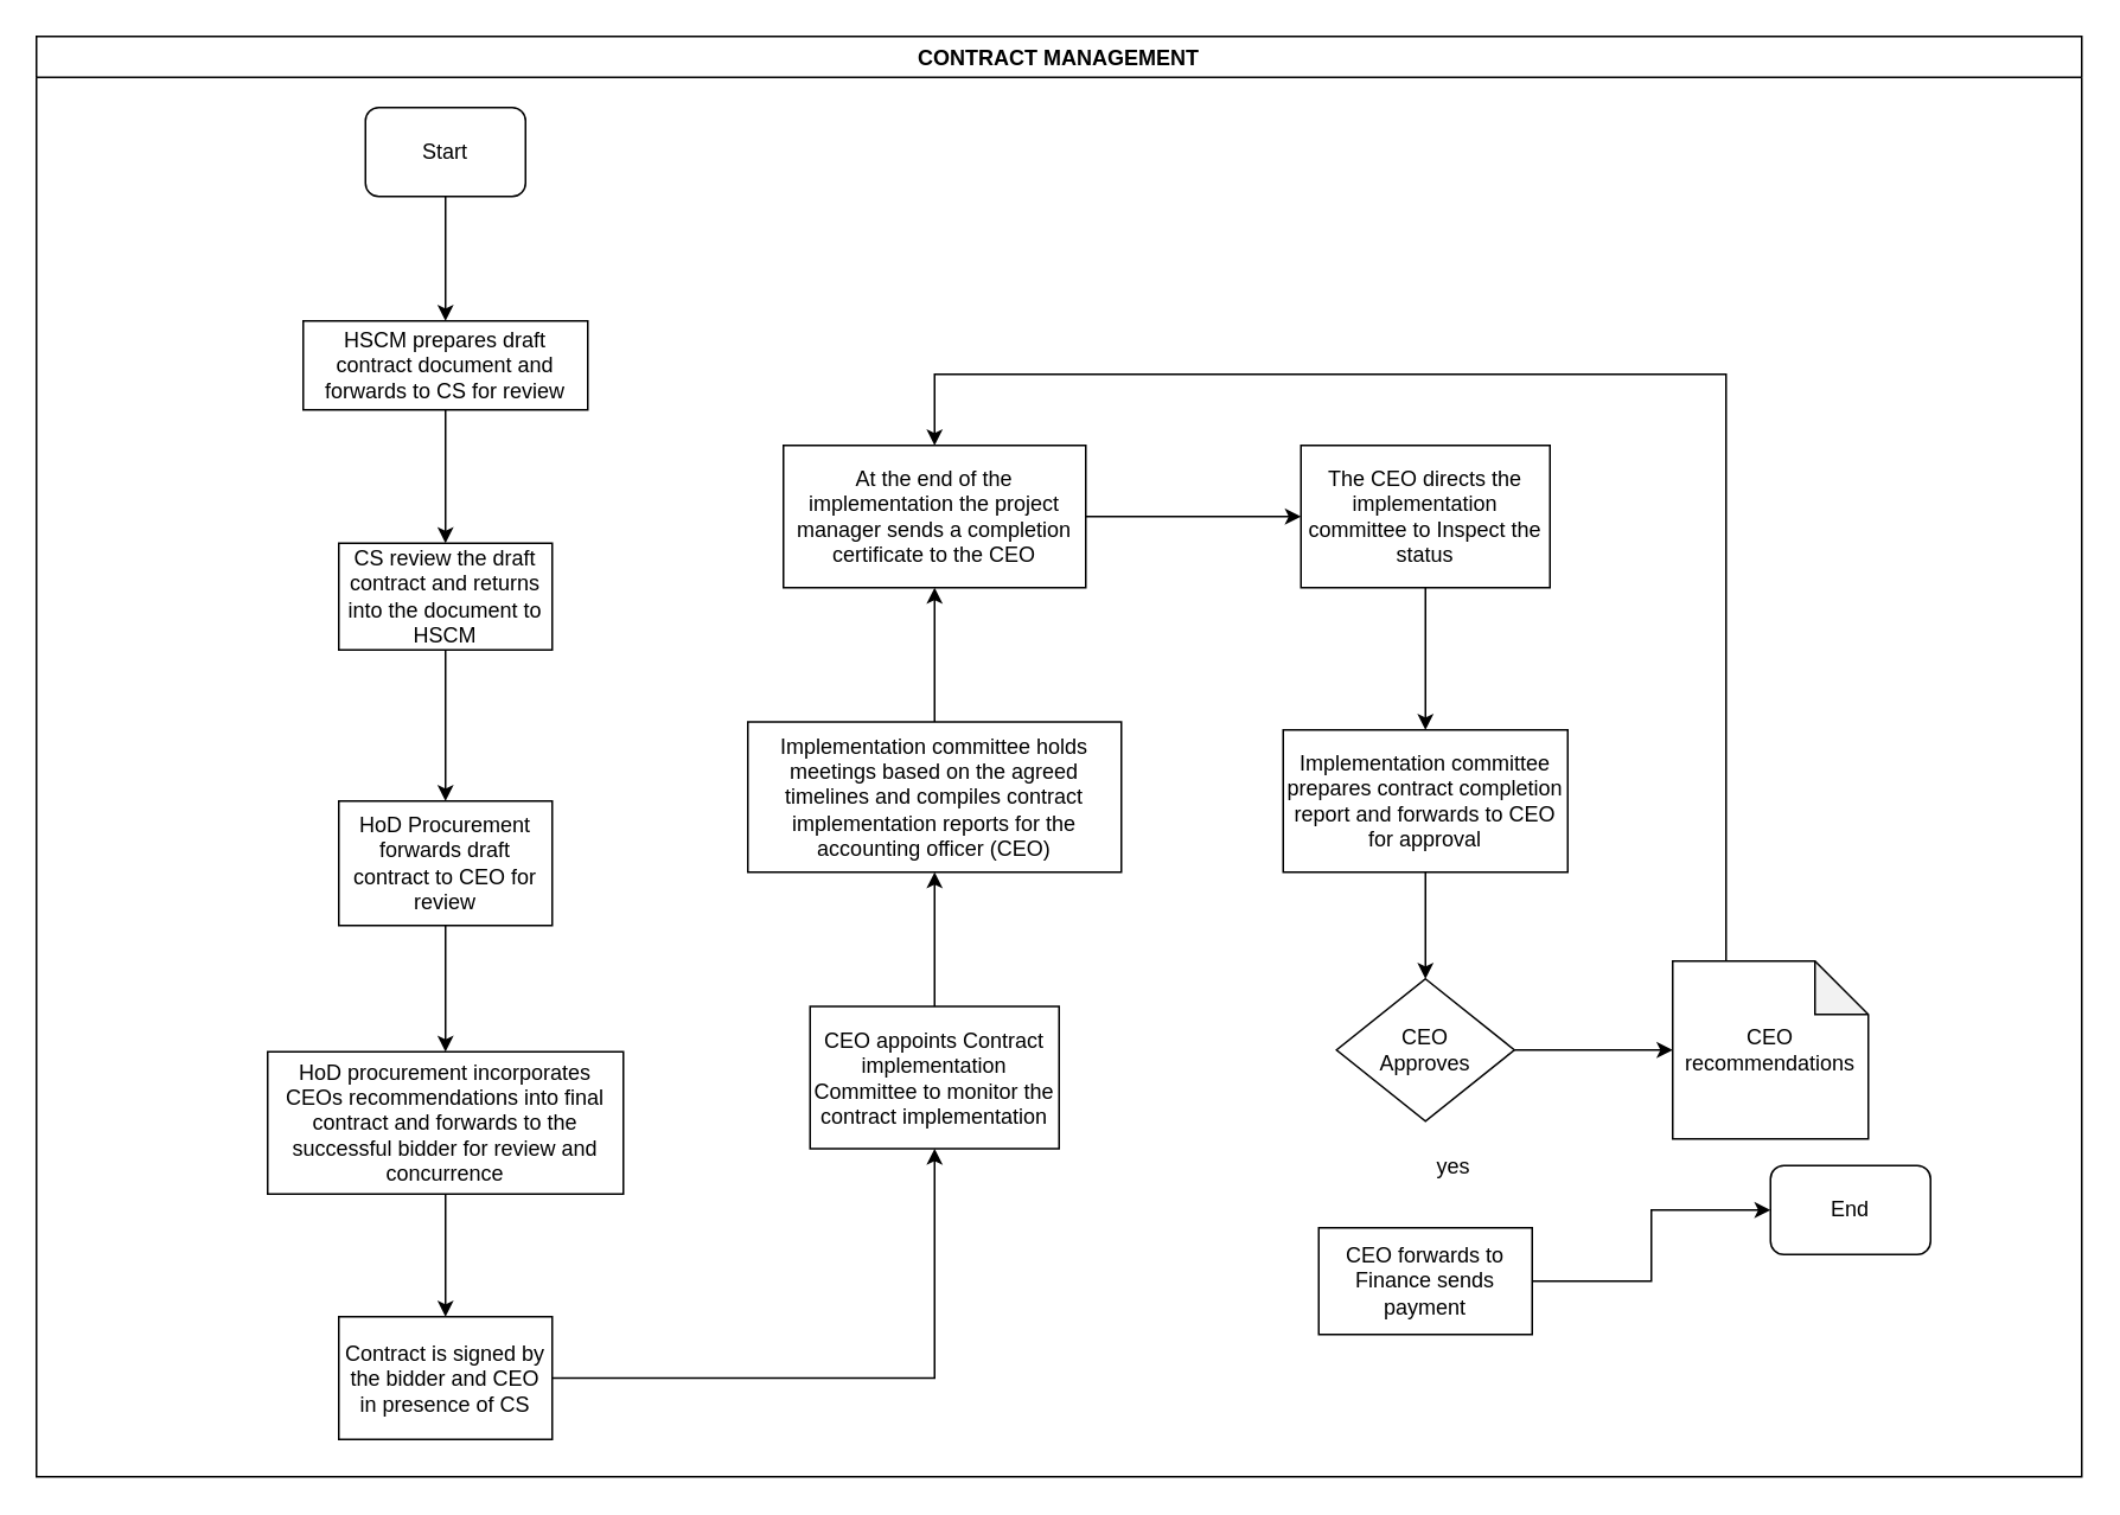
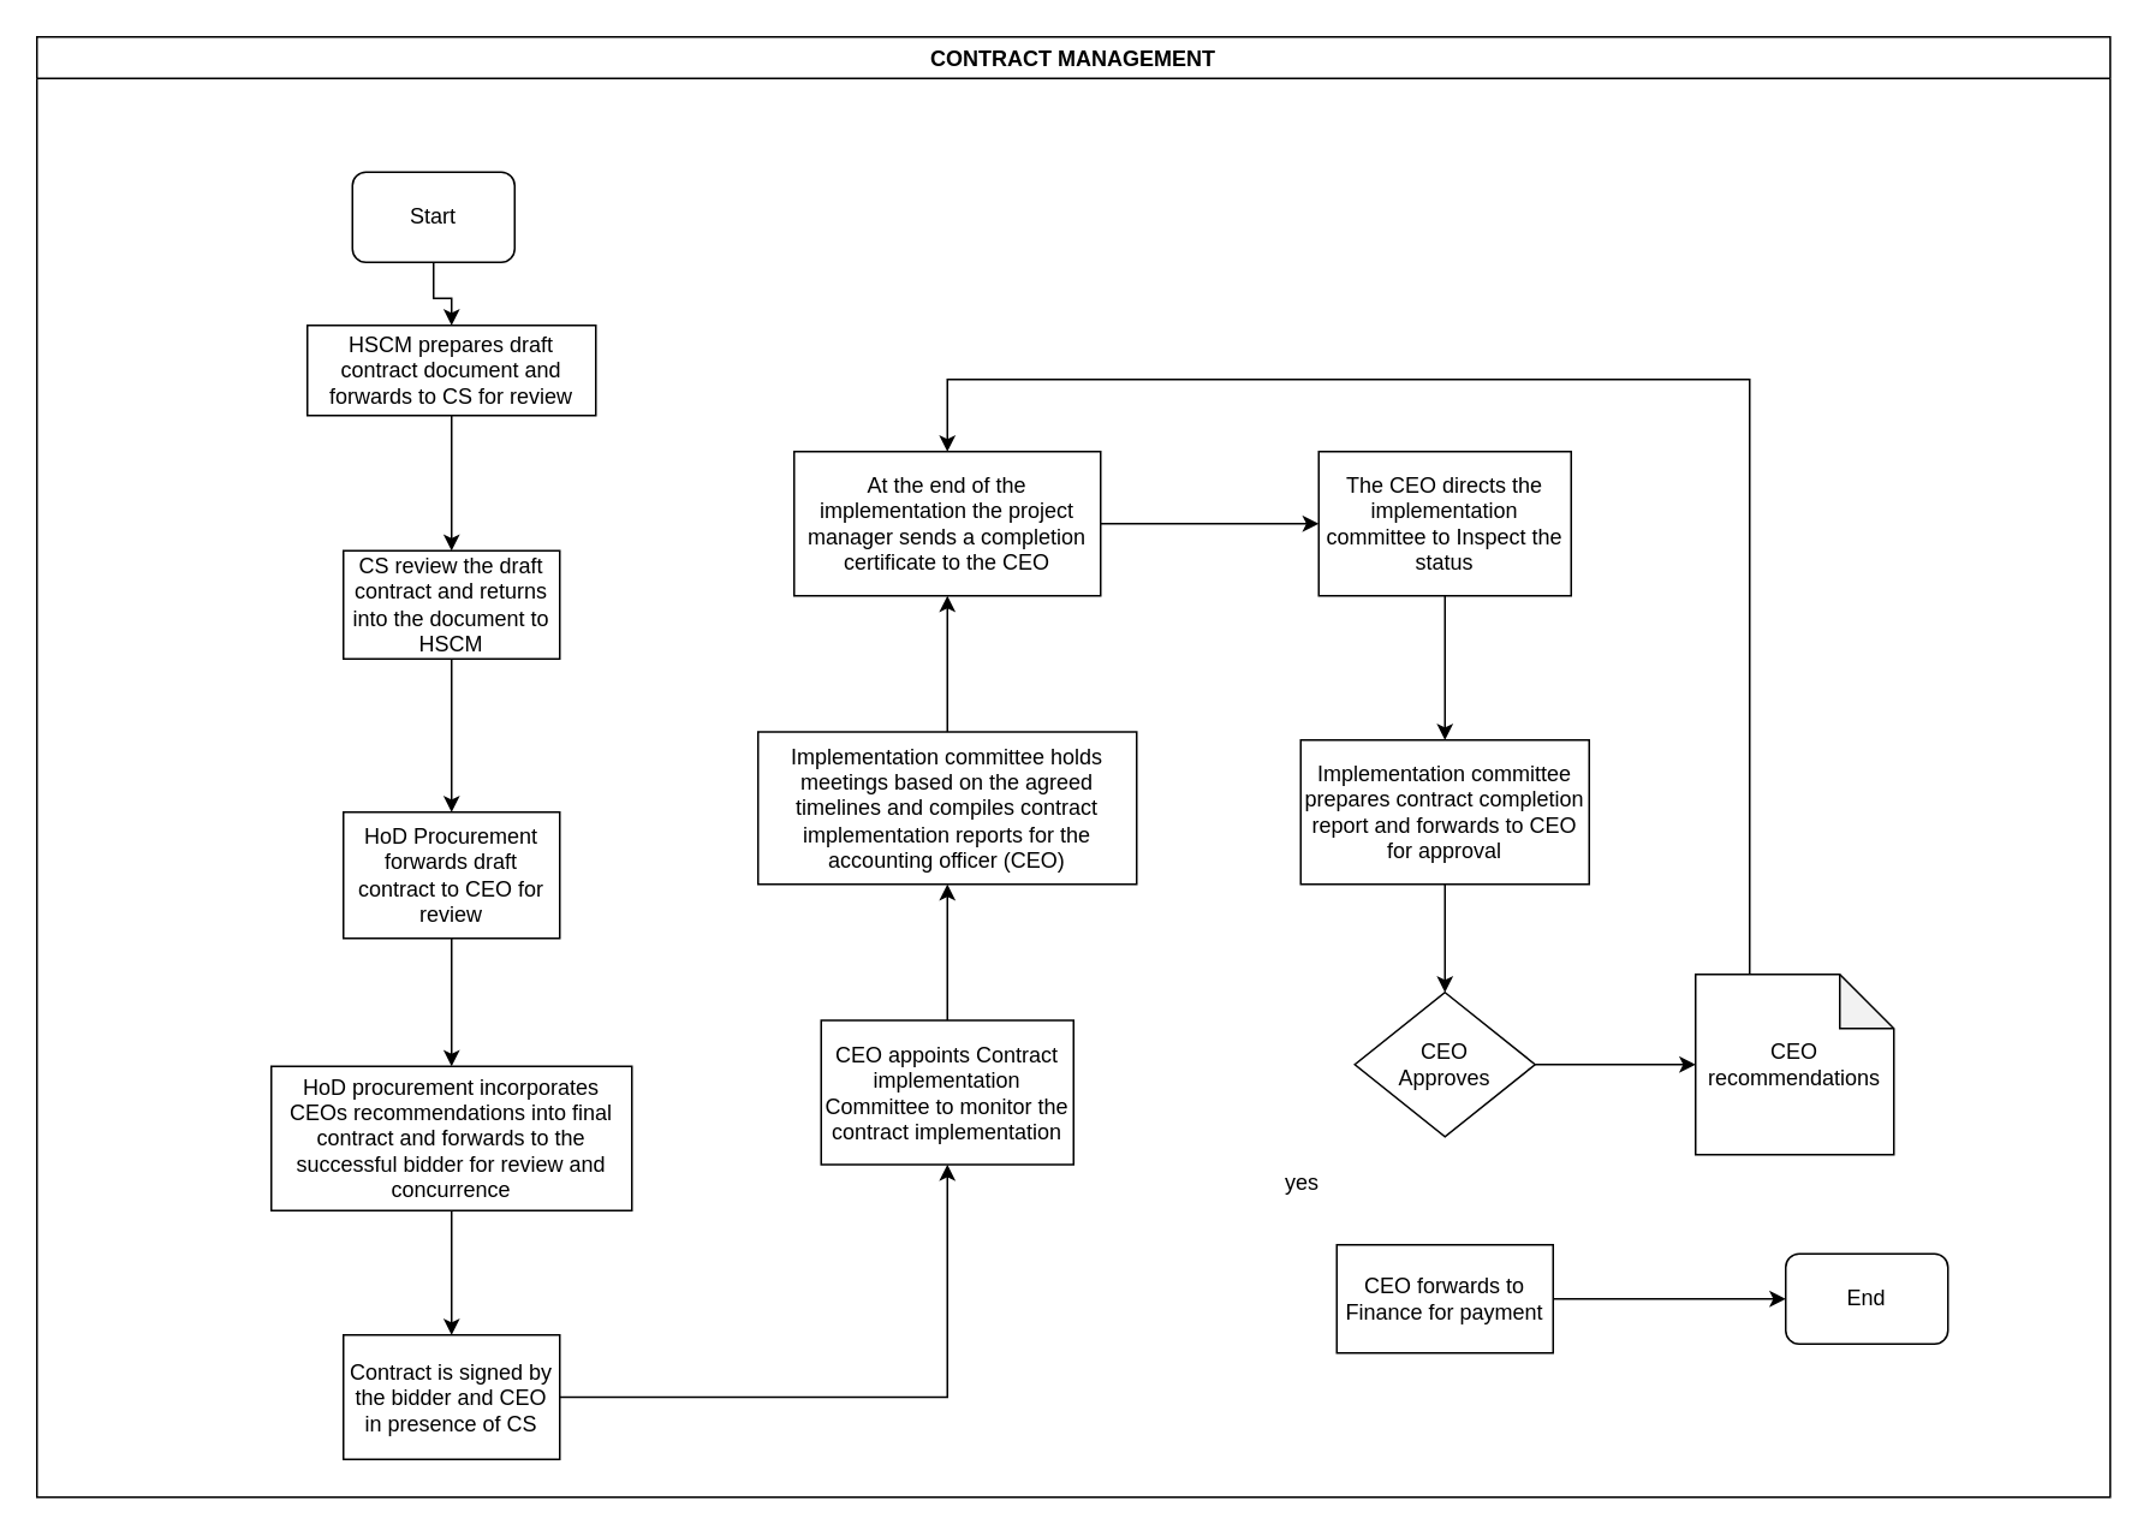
  <mxCell id="0" />
  <mxCell id="1" parent="0" />
  <mxCell id="2" value="CONTRACT MANAGEMENT" style="swimlane;" vertex="1" parent="1"><mxGeometry x="20" y="20" width="1150" height="810" as="geometry" /></mxCell>
- <mxCell id="3" value="Start" style="rounded=1;whiteSpace=wrap;html=1;" vertex="1" parent="2"><mxGeometry x="185" y="40" width="90" height="50" as="geometry" /></mxCell>
+ <mxCell id="3" value="Start" style="rounded=1;whiteSpace=wrap;html=1;" vertex="1" parent="2"><mxGeometry x="175" y="75" width="90" height="50" as="geometry" /></mxCell>
  <mxCell id="4" value="HSCM prepares draft contract document and forwards to CS for review" style="rounded=0;whiteSpace=wrap;html=1;" vertex="1" parent="2"><mxGeometry x="150" y="160" width="160" height="50" as="geometry" /></mxCell>
  <mxCell id="5" value="" style="edgeStyle=orthogonalEdgeStyle;rounded=0;orthogonalLoop=1;jettySize=auto;html=1;" edge="1" parent="2" source="3" target="4"><mxGeometry relative="1" as="geometry"><mxPoint x="230" y="165" as="targetPoint" /></mxGeometry></mxCell>
  <mxCell id="6" value="HoD Procurement forwards draft contract to CEO for review" style="whiteSpace=wrap;html=1;rounded=0;" vertex="1" parent="2"><mxGeometry x="170" y="430" width="120" height="70" as="geometry" /></mxCell>
  <mxCell id="7" value="HoD procurement incorporates CEOs recommendations into final contract and forwards to the successful bidder for review and concurrence" style="whiteSpace=wrap;html=1;rounded=0;" vertex="1" parent="2"><mxGeometry x="130" y="571" width="200" height="80" as="geometry" /></mxCell>
  <mxCell id="8" value="" style="edgeStyle=orthogonalEdgeStyle;rounded=0;orthogonalLoop=1;jettySize=auto;html=1;" edge="1" parent="2" source="6" target="7"><mxGeometry relative="1" as="geometry" /></mxCell>
  <mxCell id="9" value="Contract is signed by the bidder and CEO in presence of CS" style="whiteSpace=wrap;html=1;rounded=0;" vertex="1" parent="2"><mxGeometry x="170" y="720" width="120" height="69" as="geometry" /></mxCell>
  <mxCell id="10" value="" style="edgeStyle=orthogonalEdgeStyle;rounded=0;orthogonalLoop=1;jettySize=auto;html=1;" edge="1" parent="2" source="7" target="9"><mxGeometry relative="1" as="geometry" /></mxCell>
  <mxCell id="11" value="CEO appoints Contract implementation Committee to monitor the contract implementation" style="whiteSpace=wrap;html=1;rounded=0;" vertex="1" parent="2"><mxGeometry x="435" y="545.5" width="140" height="80" as="geometry" /></mxCell>
  <mxCell id="12" value="" style="edgeStyle=orthogonalEdgeStyle;rounded=0;orthogonalLoop=1;jettySize=auto;html=1;" edge="1" parent="2" source="9" target="11"><mxGeometry relative="1" as="geometry" /></mxCell>
  <mxCell id="13" value="&lt;div&gt;CEO&lt;/div&gt;&lt;div&gt;Approves&lt;/div&gt;" style="rhombus;whiteSpace=wrap;html=1;rounded=0;" vertex="1" parent="2"><mxGeometry x="731" y="530" width="100" height="80" as="geometry" /></mxCell>
- <mxCell id="14" value="CEO forwards to Finance sends payment" style="whiteSpace=wrap;html=1;rounded=0;" vertex="1" parent="2"><mxGeometry x="721" y="670" width="120" height="60" as="geometry" /></mxCell>
- <mxCell id="15" value="yes" style="text;html=1;strokeColor=none;fillColor=none;align=center;verticalAlign=middle;whiteSpace=wrap;rounded=0;" vertex="1" parent="2"><mxGeometry x="777" y="625.5" width="40" height="20" as="geometry" /></mxCell>
+ <mxCell id="14" value="CEO forwards to Finance for payment" style="whiteSpace=wrap;html=1;rounded=0;" vertex="1" parent="2"><mxGeometry x="721" y="670" width="120" height="60" as="geometry" /></mxCell>
+ <mxCell id="15" value="yes" style="text;html=1;strokeColor=none;fillColor=none;align=center;verticalAlign=middle;whiteSpace=wrap;rounded=0;" vertex="1" parent="2"><mxGeometry x="682" y="625.5" width="40" height="20" as="geometry" /></mxCell>
  <mxCell id="16" value="CEO recommendations " style="shape=note;whiteSpace=wrap;html=1;backgroundOutline=1;darkOpacity=0.05;" vertex="1" parent="2"><mxGeometry x="920" y="520" width="110" height="100" as="geometry" /></mxCell>
  <mxCell id="17" value="" style="edgeStyle=orthogonalEdgeStyle;rounded=0;orthogonalLoop=1;jettySize=auto;html=1;entryX=0;entryY=0.5;entryDx=0;entryDy=0;entryPerimeter=0;" edge="1" parent="2" source="13" target="16"><mxGeometry relative="1" as="geometry"><mxPoint x="911" y="570" as="targetPoint" /></mxGeometry></mxCell>
- <mxCell id="18" value="End" style="rounded=1;whiteSpace=wrap;html=1;" vertex="1" parent="2"><mxGeometry x="975" y="635" width="90" height="50" as="geometry" /></mxCell>
+ <mxCell id="18" value="End" style="rounded=1;whiteSpace=wrap;html=1;" vertex="1" parent="2"><mxGeometry x="970" y="675" width="90" height="50" as="geometry" /></mxCell>
  <mxCell id="19" value="" style="edgeStyle=orthogonalEdgeStyle;rounded=0;orthogonalLoop=1;jettySize=auto;html=1;entryX=0;entryY=0.5;entryDx=0;entryDy=0;" edge="1" parent="2" source="14" target="18"><mxGeometry relative="1" as="geometry"><mxPoint x="921" y="700" as="targetPoint" /></mxGeometry></mxCell>
  <mxCell id="20" value="" style="edgeStyle=orthogonalEdgeStyle;rounded=0;orthogonalLoop=1;jettySize=auto;html=1;" edge="1" parent="1" source="21" target="24"><mxGeometry relative="1" as="geometry" /></mxCell>
  <mxCell id="21" value="Implementation committee holds meetings based on the agreed timelines and compiles contract implementation reports for the accounting officer (CEO)" style="whiteSpace=wrap;html=1;rounded=0;" vertex="1" parent="1"><mxGeometry x="420" y="405.5" width="210" height="84.5" as="geometry" /></mxCell>
  <mxCell id="22" value="" style="edgeStyle=orthogonalEdgeStyle;rounded=0;orthogonalLoop=1;jettySize=auto;html=1;" edge="1" parent="1" source="11" target="21"><mxGeometry relative="1" as="geometry" /></mxCell>
  <mxCell id="23" value="" style="edgeStyle=orthogonalEdgeStyle;rounded=0;orthogonalLoop=1;jettySize=auto;html=1;" edge="1" parent="1" source="24" target="26"><mxGeometry relative="1" as="geometry" /></mxCell>
  <mxCell id="24" value="At the end of the implementation the project manager sends a completion certificate to the CEO" style="whiteSpace=wrap;html=1;rounded=0;" vertex="1" parent="1"><mxGeometry x="440" y="250" width="170" height="80" as="geometry" /></mxCell>
  <mxCell id="25" value="" style="edgeStyle=orthogonalEdgeStyle;rounded=0;orthogonalLoop=1;jettySize=auto;html=1;" edge="1" parent="1" source="26" target="28"><mxGeometry relative="1" as="geometry" /></mxCell>
  <mxCell id="26" value="The CEO directs the implementation committee to Inspect the status" style="whiteSpace=wrap;html=1;rounded=0;" vertex="1" parent="1"><mxGeometry x="731" y="250" width="140" height="80" as="geometry" /></mxCell>
  <mxCell id="27" value="" style="edgeStyle=orthogonalEdgeStyle;rounded=0;orthogonalLoop=1;jettySize=auto;html=1;" edge="1" parent="1" source="28" target="13"><mxGeometry relative="1" as="geometry" /></mxCell>
  <mxCell id="28" value="Implementation committee prepares contract completion report and forwards to CEO for approval" style="whiteSpace=wrap;html=1;rounded=0;" vertex="1" parent="1"><mxGeometry x="721" y="410" width="160" height="80" as="geometry" /></mxCell>
  <mxCell id="29" value="" style="edgeStyle=orthogonalEdgeStyle;rounded=0;orthogonalLoop=1;jettySize=auto;html=1;entryX=0.5;entryY=0;entryDx=0;entryDy=0;" edge="1" parent="1" source="16" target="24"><mxGeometry relative="1" as="geometry"><mxPoint x="980" y="440" as="targetPoint" /><Array as="points"><mxPoint x="970" y="210" /><mxPoint x="525" y="210" /></Array></mxGeometry></mxCell>
  <mxCell id="30" value="" style="edgeStyle=orthogonalEdgeStyle;rounded=0;orthogonalLoop=1;jettySize=auto;html=1;entryX=0.5;entryY=0;entryDx=0;entryDy=0;" edge="1" parent="1" source="31" target="6"><mxGeometry relative="1" as="geometry"><mxPoint x="250" y="445" as="targetPoint" /></mxGeometry></mxCell>
  <mxCell id="31" value="CS review the draft contract and returns into the document to HSCM" style="whiteSpace=wrap;html=1;rounded=0;" vertex="1" parent="1"><mxGeometry x="190" y="305" width="120" height="60" as="geometry" /></mxCell>
  <mxCell id="32" value="" style="edgeStyle=orthogonalEdgeStyle;rounded=0;orthogonalLoop=1;jettySize=auto;html=1;" edge="1" parent="1" source="4" target="31"><mxGeometry relative="1" as="geometry" /></mxCell>
